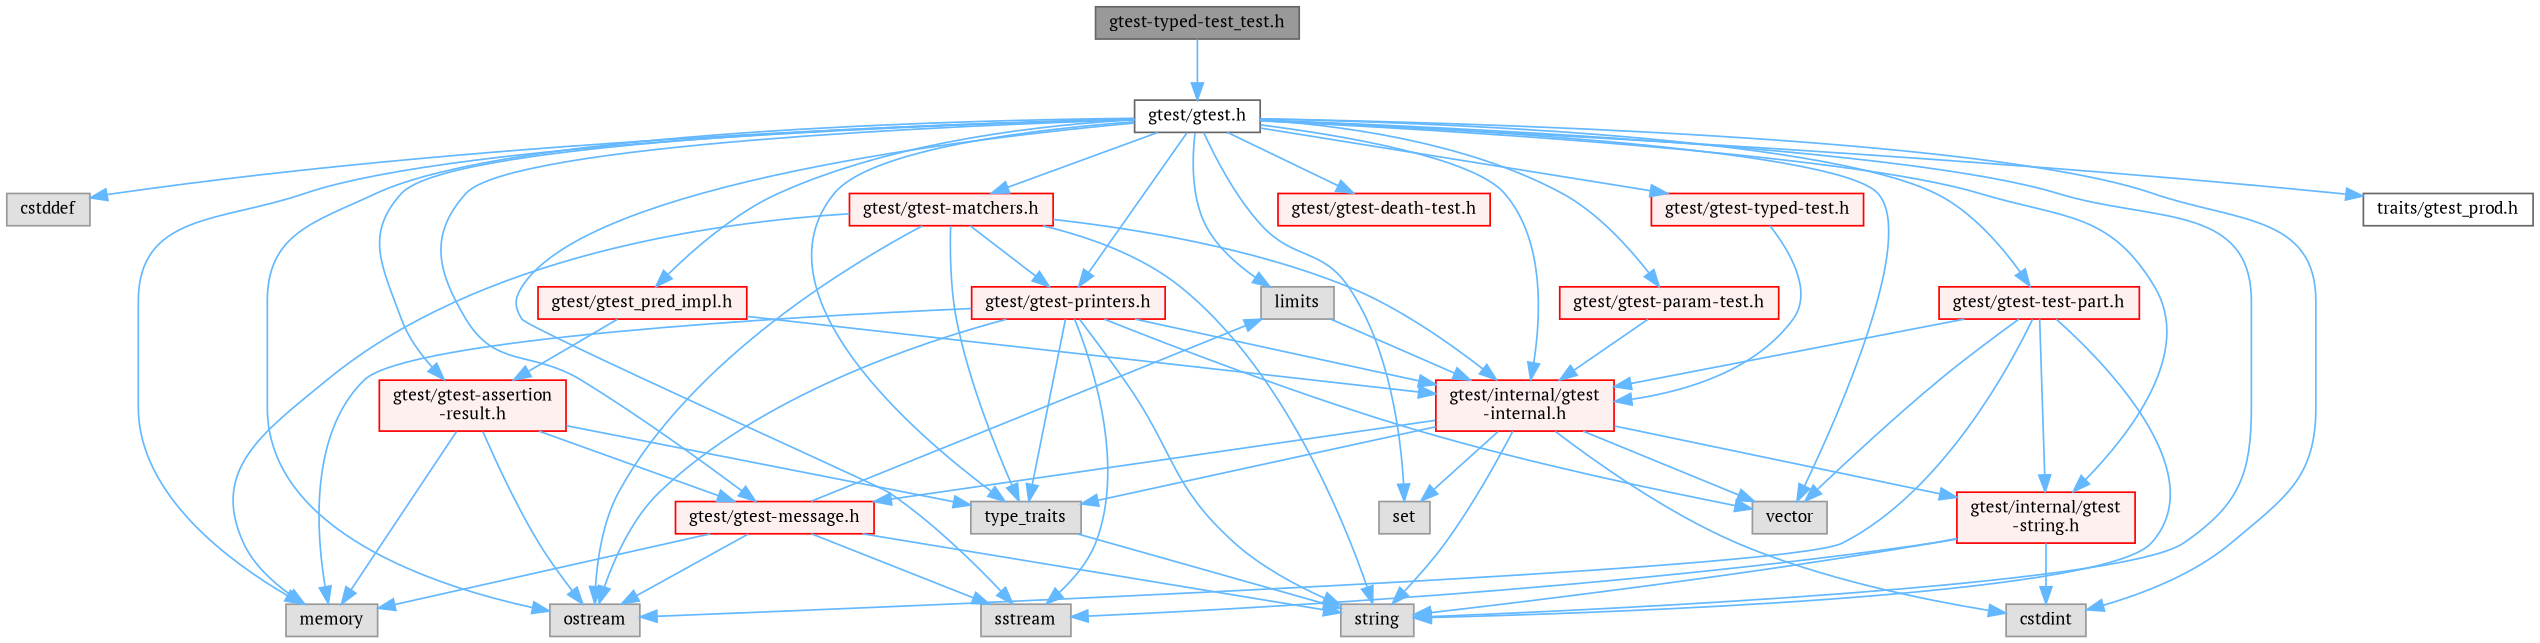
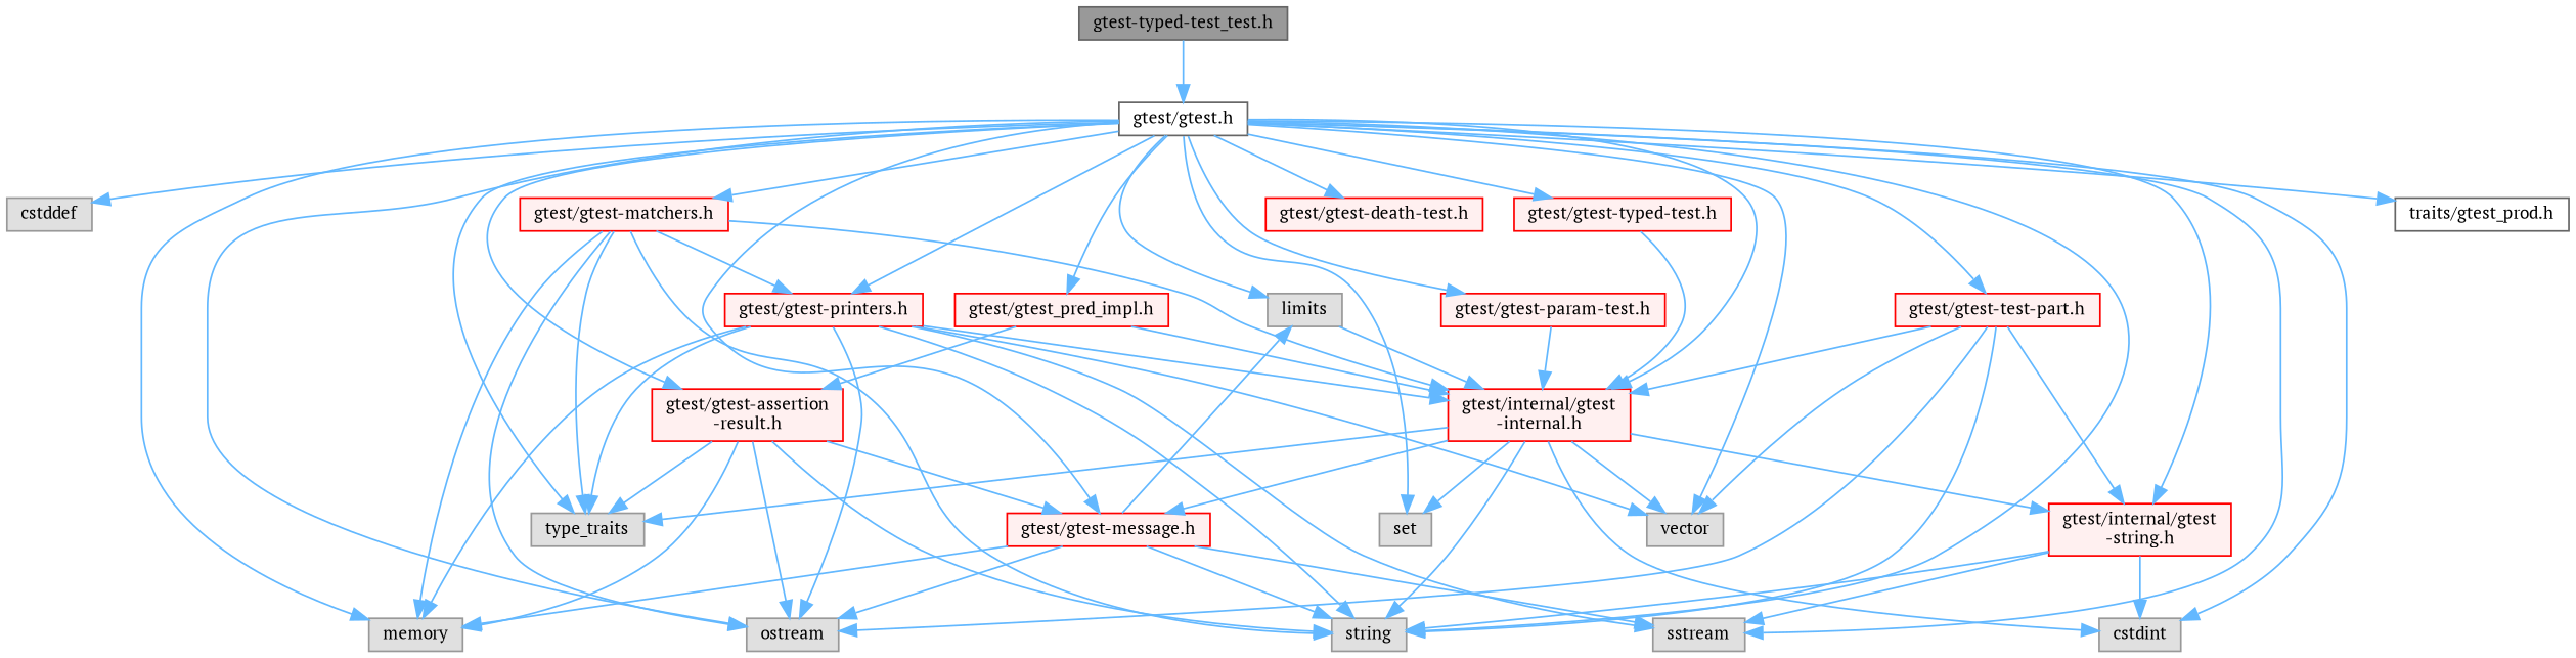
  digraph {
    fontname="PT Serif"
    node [color=red fillcolor="#FFF0F0" fontname="PT Serif" fontsize=10 shape=box style=filled]
    edge [color=steelblue1 fontname="PT Serif" fontsize=10 labelfontname=Helvetica labelfontsize=10 style=solid]
    n1 [color=gray40 fillcolor=grey60 fontcolor=black height=0.2 label="gtest-typed-test_test.h" width=0.4]
    n2 [color=grey40 fillcolor=white height=0.2 label="gtest/gtest.h" width=0.4]
    n3 [color=grey60 fillcolor="#E0E0E0" height=0.2 label=cstddef width=0.4]
    n4 [color=grey60 fillcolor="#E0E0E0" height=0.2 label=cstdint width=0.4]
    n5 [color=grey60 fillcolor="#E0E0E0" height=0.2 label=limits width=0.4]
    n6 [color=grey60 fillcolor="#E0E0E0" height=0.2 label=memory width=0.4]
    n7 [color=grey60 fillcolor="#E0E0E0" height=0.2 label=ostream width=0.4]
    n8 [color=grey60 fillcolor="#E0E0E0" height=0.2 label=set width=0.4]
    n9 [color=grey60 fillcolor="#E0E0E0" height=0.2 label=sstream width=0.4]
    n10 [color=grey60 fillcolor="#E0E0E0" height=0.2 label=string width=0.4]
    n11 [color=grey60 fillcolor="#E0E0E0" height=0.2 label=type_traits width=0.4]
    n12 [color=grey60 fillcolor="#E0E0E0" height=0.2 label=vector width=0.4]
    n13 [height=0.2 label="gtest/gtest-assertion\l-result.h" width=0.4]
    n14 [height=0.2 label="gtest/gtest-message.h" width=0.4]
    n15 [height=0.2 label="gtest/gtest-death-test.h" width=0.4]
    n16 [height=0.2 label="gtest/gtest-matchers.h" width=0.4]
    n17 [height=0.2 label="gtest/gtest-printers.h" width=0.4]
    n18 [height=0.2 label="gtest/internal/gtest\l-internal.h" width=0.4]
    n19 [height=0.2 label="gtest/internal/gtest\l-string.h" width=0.4]
    n20 [height=0.2 label="gtest/gtest-param-test.h" width=0.4]
    n21 [height=0.2 label="gtest/gtest-test-part.h" width=0.4]
    n22 [height=0.2 label="gtest/gtest-typed-test.h" width=0.4]
    n23 [height=0.2 label="gtest/gtest_pred_impl.h" width=0.4]
    n24 [color=grey40 fillcolor=white height=0.2 label="traits/gtest_prod.h" width=0.4]
    n1 -> n2
    n2 -> n3
    n2 -> n4
    n2 -> n5
    n2 -> n6
    n2 -> n7
    n2 -> n8
    n2 -> n9
    n2 -> n10
    n2 -> n11
    n2 -> n12
    n2 -> n13
    n2 -> n14
    n2 -> n15
    n2 -> n16
    n2 -> n17
    n2 -> n18
    n2 -> n19
    n2 -> n20
    n2 -> n21
    n2 -> n22
    n2 -> n23
    n2 -> n24
    n5 -> n18
    n13 -> n6
    n13 -> n7
-   n11 -> n10
+   n13 -> n10
    n13 -> n11
    n13 -> n14
    n14 -> n5
    n14 -> n6
    n14 -> n7
    n14 -> n9
    n14 -> n10
    n16 -> n6
    n16 -> n7
    n16 -> n10
    n16 -> n11
    n16 -> n17
    n16 -> n18
    n17 -> n6
    n17 -> n7
    n17 -> n9
    n17 -> n10
    n17 -> n11
    n17 -> n12
    n17 -> n18
    n18 -> n4
    n18 -> n8
    n18 -> n10
    n18 -> n11
    n18 -> n12
    n18 -> n14
    n18 -> n19
    n19 -> n4
    n19 -> n9
    n19 -> n10
    n20 -> n18
    n21 -> n7
    n21 -> n10
    n21 -> n12
    n21 -> n18
    n21 -> n19
    n22 -> n18
    n23 -> n13
    n23 -> n18
  }
